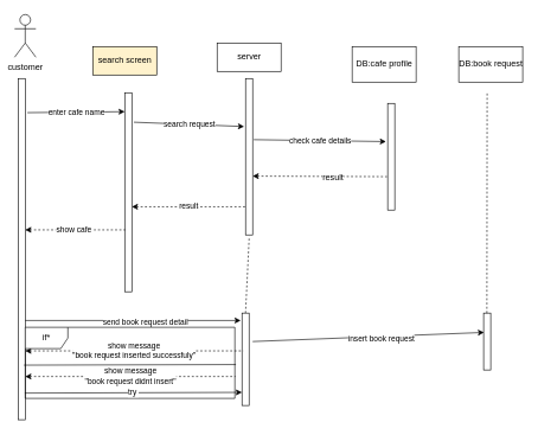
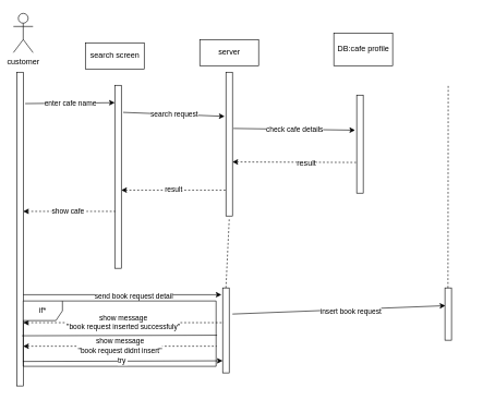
  <mxCell id="0" />
  <mxCell id="1" parent="0" />
  <mxCell id="2" value="customer" style="shape=umlActor;verticalLabelPosition=bottom;labelBackgroundColor=#ffffff;verticalAlign=top;html=1;outlineConnect=0;" vertex="1" parent="1"><mxGeometry x="20" y="20" width="30" height="60" as="geometry" /></mxCell>
  <mxCell id="3" value="" style="html=1;points=[];perimeter=orthogonalPerimeter;" vertex="1" parent="1"><mxGeometry x="25" y="110" width="10" height="480" as="geometry" /></mxCell>
  <mxCell id="4" value="" style="html=1;points=[];perimeter=orthogonalPerimeter;" vertex="1" parent="1"><mxGeometry x="175" y="130" width="10" height="280" as="geometry" /></mxCell>
- <mxCell id="5" value="search screen" style="html=1;fillColor=#fff2cc;" vertex="1" parent="1"><mxGeometry x="130" y="65" width="90" height="40" as="geometry" /></mxCell>
+ <mxCell id="5" value="search screen" style="html=1;" vertex="1" parent="1"><mxGeometry x="130" y="65" width="90" height="40" as="geometry" /></mxCell>
  <mxCell id="6" value="" style="html=1;points=[];perimeter=orthogonalPerimeter;" vertex="1" parent="1"><mxGeometry x="345" y="110" width="10" height="220" as="geometry" /></mxCell>
  <mxCell id="7" value="server" style="html=1;" vertex="1" parent="1"><mxGeometry x="305" y="60" width="90" height="40" as="geometry" /></mxCell>
  <mxCell id="8" value="" style="html=1;points=[];perimeter=orthogonalPerimeter;" vertex="1" parent="1"><mxGeometry x="545" y="145" width="10" height="150" as="geometry" /></mxCell>
- <mxCell id="9" value="DB:cafe profile" style="html=1;" vertex="1" parent="1"><mxGeometry x="495" y="65" width="90" height="50" as="geometry" /></mxCell>
+ <mxCell id="9" value="DB:cafe profile" style="html=1;" vertex="1" parent="1"><mxGeometry x="510" y="50" width="90" height="50" as="geometry" /></mxCell>
  <mxCell id="10" value="enter cafe name" style="endArrow=classic;html=1;entryX=0;entryY=0.095;entryDx=0;entryDy=0;entryPerimeter=0;" edge="1" parent="1" target="4"><mxGeometry width="50" height="50" relative="1" as="geometry"><mxPoint x="38" y="158" as="sourcePoint" /><mxPoint x="105" y="148" as="targetPoint" /></mxGeometry></mxCell>
  <mxCell id="11" value="search request" style="endArrow=classic;html=1;exitX=1.28;exitY=0.148;exitDx=0;exitDy=0;exitPerimeter=0;entryX=-0.2;entryY=0.307;entryDx=0;entryDy=0;entryPerimeter=0;" edge="1" parent="1" source="4" target="6"><mxGeometry width="50" height="50" relative="1" as="geometry"><mxPoint x="210" y="190" as="sourcePoint" /><mxPoint x="282" y="180" as="targetPoint" /></mxGeometry></mxCell>
  <mxCell id="12" value="check cafe details" style="endArrow=classic;html=1;exitX=1.16;exitY=0.391;exitDx=0;exitDy=0;exitPerimeter=0;entryX=-0.24;entryY=0.358;entryDx=0;entryDy=0;entryPerimeter=0;" edge="1" parent="1" source="6" target="8"><mxGeometry width="50" height="50" relative="1" as="geometry"><mxPoint x="375" y="240" as="sourcePoint" /><mxPoint x="425" y="190" as="targetPoint" /></mxGeometry></mxCell>
  <mxCell id="13" value="" style="endArrow=none;dashed=1;html=1;startArrow=classic;startFill=1;exitX=1;exitY=0.624;exitDx=0;exitDy=0;exitPerimeter=0;entryX=-0.1;entryY=0.687;entryDx=0;entryDy=0;entryPerimeter=0;" edge="1" parent="1" source="6" target="8"><mxGeometry width="50" height="50" relative="1" as="geometry"><mxPoint x="355" y="355" as="sourcePoint" /><mxPoint x="437" y="247" as="targetPoint" /></mxGeometry></mxCell>
  <mxCell id="14" value="result" style="text;html=1;align=center;verticalAlign=middle;resizable=0;points=[];;labelBackgroundColor=#ffffff;" vertex="1" connectable="0" parent="13"><mxGeometry x="0.195" y="-2" relative="1" as="geometry"><mxPoint as="offset" /></mxGeometry></mxCell>
  <mxCell id="15" value="result" style="endArrow=none;dashed=1;html=1;startArrow=classic;startFill=1;entryX=-0.04;entryY=0.82;entryDx=0;entryDy=0;entryPerimeter=0;" edge="1" parent="1" source="4" target="6"><mxGeometry width="50" height="50" relative="1" as="geometry"><mxPoint x="225" y="350" as="sourcePoint" /><mxPoint x="275" y="300" as="targetPoint" /></mxGeometry></mxCell>
  <mxCell id="16" value="show cafe&amp;nbsp;" style="endArrow=none;dashed=1;html=1;startArrow=classic;startFill=1;entryX=0.08;entryY=0.689;entryDx=0;entryDy=0;entryPerimeter=0;" edge="1" parent="1" source="3" target="4"><mxGeometry width="50" height="50" relative="1" as="geometry"><mxPoint x="105" y="430" as="sourcePoint" /><mxPoint x="165" y="400" as="targetPoint" /></mxGeometry></mxCell>
  <mxCell id="17" value="" style="endArrow=none;dashed=1;html=1;entryX=0.52;entryY=1.009;entryDx=0;entryDy=0;entryPerimeter=0;" edge="1" parent="1" target="6"><mxGeometry width="50" height="50" relative="1" as="geometry"><mxPoint x="345" y="440" as="sourcePoint" /><mxPoint x="65" y="520" as="targetPoint" /></mxGeometry></mxCell>
  <mxCell id="18" value="" style="html=1;points=[];perimeter=orthogonalPerimeter;" vertex="1" parent="1"><mxGeometry x="340" y="440" width="10" height="130" as="geometry" /></mxCell>
  <mxCell id="19" value="send book request detail" style="endArrow=classic;html=1;entryX=-0.18;entryY=0.08;entryDx=0;entryDy=0;entryPerimeter=0;" edge="1" parent="1" source="3" target="18"><mxGeometry x="0.112" y="-3" width="50" height="50" relative="1" as="geometry"><mxPoint x="15" y="590" as="sourcePoint" /><mxPoint x="65" y="540" as="targetPoint" /><mxPoint as="offset" /></mxGeometry></mxCell>
  <mxCell id="20" value="" style="html=1;points=[];perimeter=orthogonalPerimeter;" vertex="1" parent="1"><mxGeometry x="680" y="440" width="10" height="80" as="geometry" /></mxCell>
- <mxCell id="21" value="DB:book request" style="html=1;" vertex="1" parent="1"><mxGeometry x="645" y="65" width="90" height="50" as="geometry" /></mxCell>
  <mxCell id="22" value="" style="endArrow=none;dashed=1;html=1;exitX=0.46;exitY=0;exitDx=0;exitDy=0;exitPerimeter=0;" edge="1" parent="1" source="20"><mxGeometry width="50" height="50" relative="1" as="geometry"><mxPoint x="355" y="450" as="sourcePoint" /><mxPoint x="685" y="130" as="targetPoint" /></mxGeometry></mxCell>
  <mxCell id="23" value="insert book request" style="endArrow=classic;html=1;entryX=0.06;entryY=0.34;entryDx=0;entryDy=0;entryPerimeter=0;" edge="1" parent="1" target="20"><mxGeometry x="0.112" y="-3" width="50" height="50" relative="1" as="geometry"><mxPoint x="355" y="480" as="sourcePoint" /><mxPoint x="348.2" y="456.4" as="targetPoint" /><mxPoint as="offset" /></mxGeometry></mxCell>
  <mxCell id="24" value="show message&lt;br&gt;&quot;book request inserted successfuly&quot;" style="endArrow=none;dashed=1;html=1;startArrow=classic;startFill=1;entryX=0.16;entryY=0.409;entryDx=0;entryDy=0;entryPerimeter=0;" edge="1" parent="1" source="3" target="18"><mxGeometry width="50" height="50" relative="1" as="geometry"><mxPoint x="45" y="332.92" as="sourcePoint" /><mxPoint x="185.8" y="332.92" as="targetPoint" /></mxGeometry></mxCell>
  <mxCell id="25" value="if*" style="shape=umlFrame;whiteSpace=wrap;html=1;" vertex="1" parent="1"><mxGeometry x="35" y="460" width="295" height="100" as="geometry" /></mxCell>
  <mxCell id="26" value="" style="endArrow=none;html=1;entryX=1.005;entryY=0.524;entryDx=0;entryDy=0;entryPerimeter=0;exitX=-0.006;exitY=0.532;exitDx=0;exitDy=0;exitPerimeter=0;" edge="1" parent="1" source="25" target="25"><mxGeometry width="50" height="50" relative="1" as="geometry"><mxPoint x="20" y="630" as="sourcePoint" /><mxPoint x="70" y="580" as="targetPoint" /></mxGeometry></mxCell>
  <mxCell id="27" value="show message&lt;br&gt;&quot;book request didnt insert&quot;" style="endArrow=none;dashed=1;html=1;entryX=1.003;entryY=0.692;entryDx=0;entryDy=0;entryPerimeter=0;startArrow=classic;startFill=1;" edge="1" parent="1" source="3" target="25"><mxGeometry width="50" height="50" relative="1" as="geometry"><mxPoint x="20" y="630" as="sourcePoint" /><mxPoint x="70" y="580" as="targetPoint" /></mxGeometry></mxCell>
  <mxCell id="28" value="try&amp;nbsp;" style="endArrow=classic;html=1;exitX=0.94;exitY=0.922;exitDx=0;exitDy=0;exitPerimeter=0;entryX=0;entryY=0.858;entryDx=0;entryDy=0;entryPerimeter=0;" edge="1" parent="1" source="3" target="18"><mxGeometry width="50" height="50" relative="1" as="geometry"><mxPoint x="20" y="660" as="sourcePoint" /><mxPoint x="70" y="610" as="targetPoint" /></mxGeometry></mxCell>
